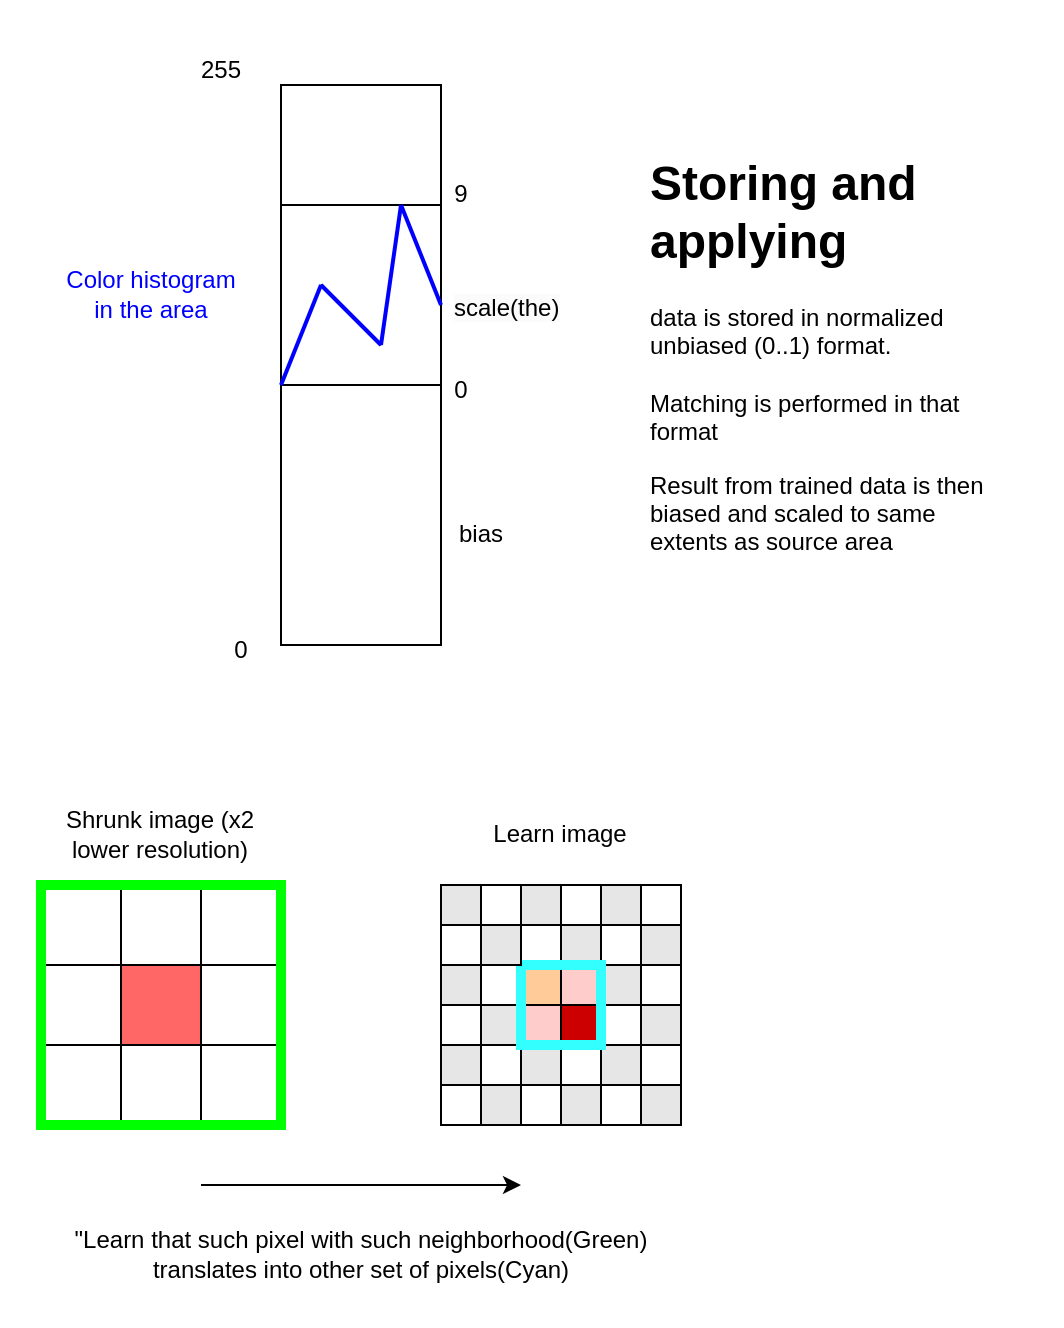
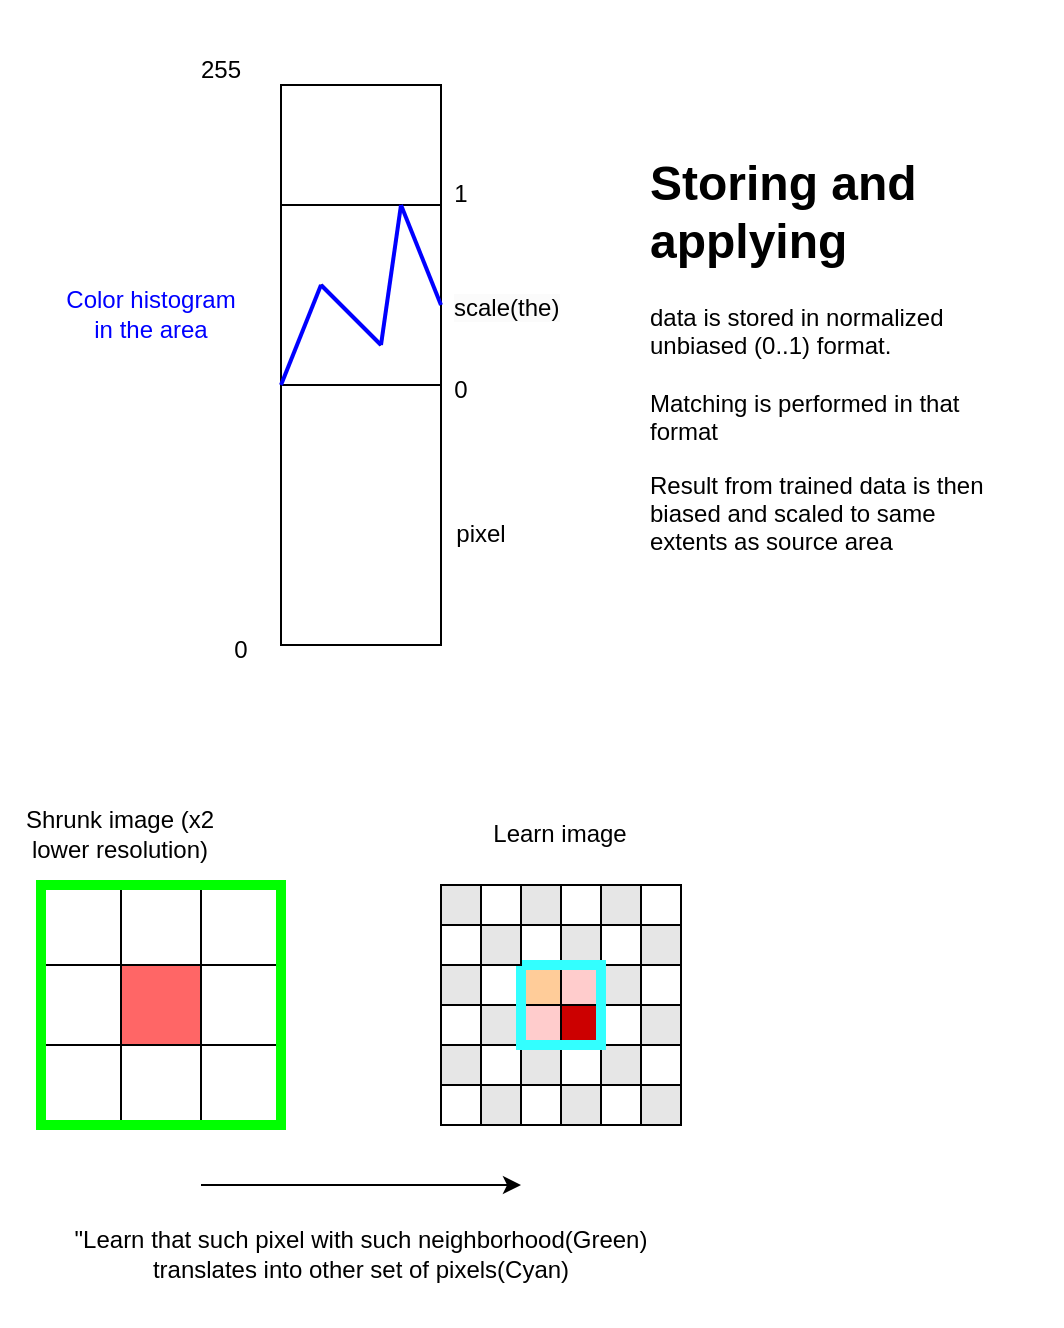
  <mxCell id="0" />
  <mxCell id="1" parent="0" />
  <mxCell id="2" value="" style="rounded=0;whiteSpace=wrap;html=1;fillColor=none;" vertex="1" parent="1"><mxGeometry x="140" y="102" width="80" height="90" as="geometry" /></mxCell>
  <mxCell id="3" value="" style="rounded=0;whiteSpace=wrap;html=1;fillColor=none;" vertex="1" parent="1"><mxGeometry x="140" y="42" width="80" height="280" as="geometry" /></mxCell>
  <mxCell id="4" value="0" style="text;html=1;align=center;verticalAlign=middle;resizable=0;points=[];autosize=1;strokeColor=none;fillColor=none;" vertex="1" parent="1"><mxGeometry x="105" y="310" width="30" height="30" as="geometry" /></mxCell>
  <mxCell id="5" value="255" style="text;html=1;align=center;verticalAlign=middle;resizable=0;points=[];autosize=1;strokeColor=none;fillColor=none;" vertex="1" parent="1"><mxGeometry x="90" y="20" width="40" height="30" as="geometry" /></mxCell>
  <mxCell id="6" value="0" style="text;html=1;align=center;verticalAlign=middle;resizable=0;points=[];autosize=1;strokeColor=none;fillColor=none;" vertex="1" parent="1"><mxGeometry x="215" y="180" width="30" height="30" as="geometry" /></mxCell>
- <mxCell id="7" value="9" style="text;html=1;align=center;verticalAlign=middle;resizable=0;points=[];autosize=1;strokeColor=none;fillColor=none;" vertex="1" parent="1"><mxGeometry x="215" y="82" width="30" height="30" as="geometry" /></mxCell>
+ <mxCell id="7" value="1" style="text;html=1;align=center;verticalAlign=middle;resizable=0;points=[];autosize=1;strokeColor=none;fillColor=none;" vertex="1" parent="1"><mxGeometry x="215" y="82" width="30" height="30" as="geometry" /></mxCell>
  <mxCell id="8" value="" style="endArrow=none;html=1;rounded=0;entryX=0.25;entryY=0.357;entryDx=0;entryDy=0;entryPerimeter=0;" edge="1" parent="1" target="3"><mxGeometry width="50" height="50" relative="1" as="geometry"><mxPoint x="140" y="192" as="sourcePoint" /><mxPoint x="190" y="142" as="targetPoint" /></mxGeometry></mxCell>
  <mxCell id="9" value="" style="endArrow=none;html=1;rounded=0;entryX=0.625;entryY=0.464;entryDx=0;entryDy=0;entryPerimeter=0;" edge="1" parent="1" target="3"><mxGeometry width="50" height="50" relative="1" as="geometry"><mxPoint x="160" y="142" as="sourcePoint" /><mxPoint x="290" y="132" as="targetPoint" /></mxGeometry></mxCell>
  <mxCell id="10" value="" style="endArrow=none;html=1;rounded=0;entryX=0.75;entryY=0.214;entryDx=0;entryDy=0;entryPerimeter=0;" edge="1" parent="1" target="3"><mxGeometry width="50" height="50" relative="1" as="geometry"><mxPoint x="190" y="172" as="sourcePoint" /><mxPoint x="240" y="122" as="targetPoint" /></mxGeometry></mxCell>
  <mxCell id="11" value="" style="endArrow=none;html=1;rounded=0;strokeWidth=2;strokeColor=#0000FF;" edge="1" parent="1"><mxGeometry width="50" height="50" relative="1" as="geometry"><mxPoint x="200" y="102" as="sourcePoint" /><mxPoint x="220" y="152" as="targetPoint" /></mxGeometry></mxCell>
  <mxCell id="12" value="" style="endArrow=none;html=1;rounded=0;entryX=0.25;entryY=0.357;entryDx=0;entryDy=0;entryPerimeter=0;" edge="1" parent="1"><mxGeometry width="50" height="50" relative="1" as="geometry"><mxPoint x="140" y="192" as="sourcePoint" /><mxPoint x="160" y="142" as="targetPoint" /></mxGeometry></mxCell>
  <mxCell id="13" value="" style="endArrow=none;html=1;rounded=0;entryX=0.625;entryY=0.464;entryDx=0;entryDy=0;entryPerimeter=0;" edge="1" parent="1"><mxGeometry width="50" height="50" relative="1" as="geometry"><mxPoint x="160" y="142" as="sourcePoint" /><mxPoint x="190" y="172" as="targetPoint" /></mxGeometry></mxCell>
  <mxCell id="14" value="" style="endArrow=none;html=1;rounded=0;entryX=0.25;entryY=0.357;entryDx=0;entryDy=0;entryPerimeter=0;strokeWidth=2;strokeColor=#0000FF;" edge="1" parent="1"><mxGeometry width="50" height="50" relative="1" as="geometry"><mxPoint x="140" y="192" as="sourcePoint" /><mxPoint x="160" y="142" as="targetPoint" /></mxGeometry></mxCell>
  <mxCell id="15" value="" style="endArrow=none;html=1;rounded=0;entryX=0.625;entryY=0.464;entryDx=0;entryDy=0;entryPerimeter=0;strokeWidth=2;strokeColor=#0000FF;" edge="1" parent="1"><mxGeometry width="50" height="50" relative="1" as="geometry"><mxPoint x="160" y="142" as="sourcePoint" /><mxPoint x="190" y="172" as="targetPoint" /></mxGeometry></mxCell>
  <mxCell id="16" value="" style="endArrow=none;html=1;rounded=0;entryX=0.75;entryY=0.214;entryDx=0;entryDy=0;entryPerimeter=0;strokeWidth=2;strokeColor=#0000FF;" edge="1" parent="1"><mxGeometry width="50" height="50" relative="1" as="geometry"><mxPoint x="190" y="172" as="sourcePoint" /><mxPoint x="200" y="102" as="targetPoint" /></mxGeometry></mxCell>
- <mxCell id="17" value="bias" style="text;html=1;align=center;verticalAlign=middle;resizable=0;points=[];autosize=1;strokeColor=none;fillColor=none;" vertex="1" parent="1"><mxGeometry x="215" y="252" width="50" height="30" as="geometry" /></mxCell>
+ <mxCell id="17" value="pixel" style="text;html=1;align=center;verticalAlign=middle;resizable=0;points=[];autosize=1;strokeColor=none;fillColor=none;" vertex="1" parent="1"><mxGeometry x="215" y="252" width="50" height="30" as="geometry" /></mxCell>
  <mxCell id="18" value="&lt;span style=&quot;color: rgb(0, 0, 0); font-family: Helvetica; font-size: 12px; font-style: normal; font-variant-ligatures: normal; font-variant-caps: normal; font-weight: 400; letter-spacing: normal; orphans: 2; text-align: center; text-indent: 0px; text-transform: none; widows: 2; word-spacing: 0px; -webkit-text-stroke-width: 0px; background-color: rgb(251, 251, 251); text-decoration-thickness: initial; text-decoration-style: initial; text-decoration-color: initial; float: none; display: inline !important;&quot;&gt;scale(the)&lt;/span&gt;" style="text;whiteSpace=wrap;html=1;" vertex="1" parent="1"><mxGeometry x="225" y="140" width="60" height="40" as="geometry" /></mxCell>
  <mxCell id="19" value="&lt;h1&gt;Storing and applying&lt;/h1&gt;&lt;p&gt;data is stored in normalized unbiased (0..1) format.&lt;br&gt;&lt;br&gt;Matching is performed in that format&lt;/p&gt;&lt;p&gt;Result from trained data is then biased and scaled to same extents as source area&lt;/p&gt;" style="text;html=1;strokeColor=none;fillColor=none;spacing=5;spacingTop=-20;whiteSpace=wrap;overflow=hidden;rounded=0;" vertex="1" parent="1"><mxGeometry x="320" y="72" width="190" height="225" as="geometry" /></mxCell>
- <mxCell id="20" value="Color histogram&lt;br&gt;in the area" style="text;html=1;align=center;verticalAlign=middle;resizable=0;points=[];autosize=1;strokeColor=none;fillColor=none;fontColor=#0000FF;" vertex="1" parent="1"><mxGeometry x="20" y="127" width="110" height="40" as="geometry" /></mxCell>
+ <mxCell id="20" value="Color histogram&lt;br&gt;in the area" style="text;html=1;align=center;verticalAlign=middle;resizable=0;points=[];autosize=1;strokeColor=none;fillColor=none;fontColor=#0000FF;" vertex="1" parent="1"><mxGeometry x="20" y="137" width="110" height="40" as="geometry" /></mxCell>
  <mxCell id="21" value="" style="rounded=0;whiteSpace=wrap;html=1;fillColor=#FFCC99;" vertex="1" parent="1"><mxGeometry x="260" y="482" width="20" height="20" as="geometry" /></mxCell>
  <mxCell id="22" value="" style="rounded=0;whiteSpace=wrap;html=1;fillColor=#FFCCCC;" vertex="1" parent="1"><mxGeometry x="280" y="482" width="20" height="20" as="geometry" /></mxCell>
  <mxCell id="23" value="" style="rounded=0;whiteSpace=wrap;html=1;fillColor=#CC0000;" vertex="1" parent="1"><mxGeometry x="280" y="502" width="20" height="20" as="geometry" /></mxCell>
  <mxCell id="24" value="" style="rounded=0;whiteSpace=wrap;html=1;fillColor=#FFCCCC;" vertex="1" parent="1"><mxGeometry x="260" y="502" width="20" height="20" as="geometry" /></mxCell>
  <mxCell id="25" value="" style="rounded=0;whiteSpace=wrap;html=1;fillColor=#FF6666;" vertex="1" parent="1"><mxGeometry x="60" y="482" width="40" height="40" as="geometry" /></mxCell>
  <mxCell id="26" value="" style="rounded=0;whiteSpace=wrap;html=1;fillColor=none;" vertex="1" parent="1"><mxGeometry x="300" y="482" width="40" height="40" as="geometry" /></mxCell>
  <mxCell id="27" value="" style="rounded=0;whiteSpace=wrap;html=1;fillColor=none;" vertex="1" parent="1"><mxGeometry x="300" y="442" width="40" height="40" as="geometry" /></mxCell>
  <mxCell id="28" value="" style="rounded=0;whiteSpace=wrap;html=1;fillColor=none;" vertex="1" parent="1"><mxGeometry x="260" y="442" width="40" height="40" as="geometry" /></mxCell>
  <mxCell id="29" value="" style="rounded=0;whiteSpace=wrap;html=1;fillColor=none;" vertex="1" parent="1"><mxGeometry x="220" y="442" width="40" height="40" as="geometry" /></mxCell>
  <mxCell id="30" value="" style="rounded=0;whiteSpace=wrap;html=1;fillColor=none;" vertex="1" parent="1"><mxGeometry x="220" y="482" width="40" height="40" as="geometry" /></mxCell>
  <mxCell id="31" value="" style="rounded=0;whiteSpace=wrap;html=1;fillColor=none;" vertex="1" parent="1"><mxGeometry x="300" y="522" width="40" height="40" as="geometry" /></mxCell>
  <mxCell id="32" value="" style="rounded=0;whiteSpace=wrap;html=1;fillColor=none;" vertex="1" parent="1"><mxGeometry x="260" y="522" width="40" height="40" as="geometry" /></mxCell>
  <mxCell id="33" value="" style="rounded=0;whiteSpace=wrap;html=1;fillColor=none;" vertex="1" parent="1"><mxGeometry x="220" y="522" width="40" height="40" as="geometry" /></mxCell>
  <mxCell id="34" value="" style="rounded=0;whiteSpace=wrap;html=1;fillColor=none;" vertex="1" parent="1"><mxGeometry x="60" y="442" width="40" height="40" as="geometry" /></mxCell>
  <mxCell id="35" value="" style="rounded=0;whiteSpace=wrap;html=1;fillColor=none;" vertex="1" parent="1"><mxGeometry x="100" y="442" width="40" height="40" as="geometry" /></mxCell>
  <mxCell id="36" value="" style="rounded=0;whiteSpace=wrap;html=1;fillColor=none;" vertex="1" parent="1"><mxGeometry x="100" y="482" width="40" height="40" as="geometry" /></mxCell>
  <mxCell id="37" value="" style="rounded=0;whiteSpace=wrap;html=1;fillColor=none;" vertex="1" parent="1"><mxGeometry x="100" y="522" width="40" height="40" as="geometry" /></mxCell>
  <mxCell id="38" value="" style="rounded=0;whiteSpace=wrap;html=1;fillColor=none;" vertex="1" parent="1"><mxGeometry x="60" y="522" width="40" height="40" as="geometry" /></mxCell>
  <mxCell id="39" value="" style="rounded=0;whiteSpace=wrap;html=1;fillColor=none;" vertex="1" parent="1"><mxGeometry x="20" y="482" width="40" height="40" as="geometry" /></mxCell>
  <mxCell id="40" value="" style="rounded=0;whiteSpace=wrap;html=1;fillColor=none;" vertex="1" parent="1"><mxGeometry x="20" y="522" width="40" height="40" as="geometry" /></mxCell>
  <mxCell id="41" value="" style="rounded=0;whiteSpace=wrap;html=1;fillColor=none;" vertex="1" parent="1"><mxGeometry x="20" y="442" width="40" height="40" as="geometry" /></mxCell>
  <mxCell id="42" value="" style="rounded=0;whiteSpace=wrap;html=1;fillColor=none;strokeWidth=5;strokeColor=#00FF00;" vertex="1" parent="1"><mxGeometry x="20" y="442" width="120" height="120" as="geometry" /></mxCell>
- <mxCell id="43" value="Shrunk image (x2 lower resolution)" style="text;html=1;strokeColor=none;fillColor=none;align=center;verticalAlign=middle;whiteSpace=wrap;rounded=0;" vertex="1" parent="1"><mxGeometry x="25" y="402" width="110" height="30" as="geometry" /></mxCell>
+ <mxCell id="43" value="Shrunk image (x2 lower resolution)" style="text;html=1;strokeColor=none;fillColor=none;align=center;verticalAlign=middle;whiteSpace=wrap;rounded=0;" vertex="1" parent="1"><mxGeometry x="5" y="402" width="110" height="30" as="geometry" /></mxCell>
  <mxCell id="44" value="" style="rounded=0;whiteSpace=wrap;html=1;fillColor=#E6E6E6;" vertex="1" parent="1"><mxGeometry x="300" y="482" width="20" height="20" as="geometry" /></mxCell>
  <mxCell id="45" value="" style="rounded=0;whiteSpace=wrap;html=1;fillColor=#E6E6E6;" vertex="1" parent="1"><mxGeometry x="320" y="502" width="20" height="20" as="geometry" /></mxCell>
  <mxCell id="46" value="" style="rounded=0;whiteSpace=wrap;html=1;fillColor=#E6E6E6;" vertex="1" parent="1"><mxGeometry x="320" y="542" width="20" height="20" as="geometry" /></mxCell>
  <mxCell id="47" value="" style="rounded=0;whiteSpace=wrap;html=1;fillColor=#E6E6E6;" vertex="1" parent="1"><mxGeometry x="300" y="522" width="20" height="20" as="geometry" /></mxCell>
  <mxCell id="48" value="" style="rounded=0;whiteSpace=wrap;html=1;fillColor=#E6E6E6;" vertex="1" parent="1"><mxGeometry x="320" y="462" width="20" height="20" as="geometry" /></mxCell>
  <mxCell id="49" value="" style="rounded=0;whiteSpace=wrap;html=1;fillColor=#E6E6E6;" vertex="1" parent="1"><mxGeometry x="300" y="442" width="20" height="20" as="geometry" /></mxCell>
  <mxCell id="50" value="" style="rounded=0;whiteSpace=wrap;html=1;fillColor=#E6E6E6;" vertex="1" parent="1"><mxGeometry x="260" y="442" width="20" height="20" as="geometry" /></mxCell>
  <mxCell id="51" value="" style="rounded=0;whiteSpace=wrap;html=1;fillColor=#E6E6E6;" vertex="1" parent="1"><mxGeometry x="280" y="462" width="20" height="20" as="geometry" /></mxCell>
  <mxCell id="52" value="" style="rounded=0;whiteSpace=wrap;html=1;fillColor=#E6E6E6;" vertex="1" parent="1"><mxGeometry x="260" y="522" width="20" height="20" as="geometry" /></mxCell>
  <mxCell id="53" value="" style="rounded=0;whiteSpace=wrap;html=1;fillColor=#E6E6E6;" vertex="1" parent="1"><mxGeometry x="280" y="542" width="20" height="20" as="geometry" /></mxCell>
  <mxCell id="54" value="" style="rounded=0;whiteSpace=wrap;html=1;fillColor=#E6E6E6;" vertex="1" parent="1"><mxGeometry x="240" y="542" width="20" height="20" as="geometry" /></mxCell>
  <mxCell id="55" value="" style="rounded=0;whiteSpace=wrap;html=1;fillColor=#E6E6E6;" vertex="1" parent="1"><mxGeometry x="220" y="522" width="20" height="20" as="geometry" /></mxCell>
  <mxCell id="56" value="" style="rounded=0;whiteSpace=wrap;html=1;fillColor=#E6E6E6;" vertex="1" parent="1"><mxGeometry x="240" y="502" width="20" height="20" as="geometry" /></mxCell>
  <mxCell id="57" value="" style="rounded=0;whiteSpace=wrap;html=1;fillColor=none;strokeWidth=5;strokeColor=#33FFFF;" vertex="1" parent="1"><mxGeometry x="260" y="482" width="40" height="40" as="geometry" /></mxCell>
  <mxCell id="58" value="" style="rounded=0;whiteSpace=wrap;html=1;fillColor=#E6E6E6;" vertex="1" parent="1"><mxGeometry x="220" y="482" width="20" height="20" as="geometry" /></mxCell>
  <mxCell id="59" value="" style="rounded=0;whiteSpace=wrap;html=1;fillColor=#E6E6E6;" vertex="1" parent="1"><mxGeometry x="240" y="462" width="20" height="20" as="geometry" /></mxCell>
  <mxCell id="60" value="" style="rounded=0;whiteSpace=wrap;html=1;fillColor=#E6E6E6;" vertex="1" parent="1"><mxGeometry x="220" y="442" width="20" height="20" as="geometry" /></mxCell>
  <mxCell id="61" value="Learn image" style="text;html=1;strokeColor=none;fillColor=none;align=center;verticalAlign=middle;whiteSpace=wrap;rounded=0;" vertex="1" parent="1"><mxGeometry x="225" y="402" width="110" height="30" as="geometry" /></mxCell>
  <mxCell id="62" value="" style="endArrow=classic;html=1;rounded=0;" edge="1" parent="1"><mxGeometry width="50" height="50" relative="1" as="geometry"><mxPoint x="100" y="592" as="sourcePoint" /><mxPoint x="260" y="592" as="targetPoint" /></mxGeometry></mxCell>
  <mxCell id="63" value="&quot;Learn that such pixel with such neighborhood(Green) translates into other set of pixels(Cyan)" style="text;html=1;strokeColor=none;fillColor=none;align=center;verticalAlign=middle;whiteSpace=wrap;rounded=0;" vertex="1" parent="1"><mxGeometry x="32.5" y="612" width="295" height="30" as="geometry" /></mxCell>
